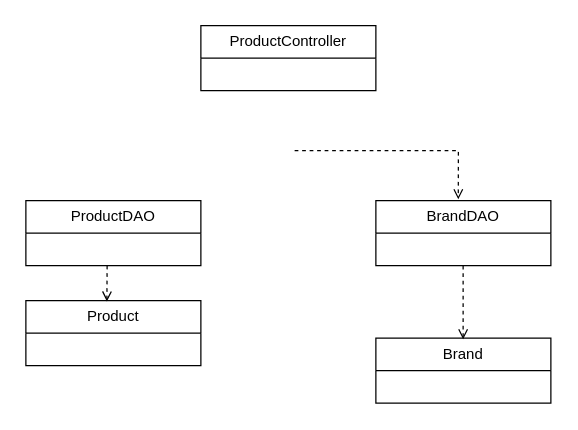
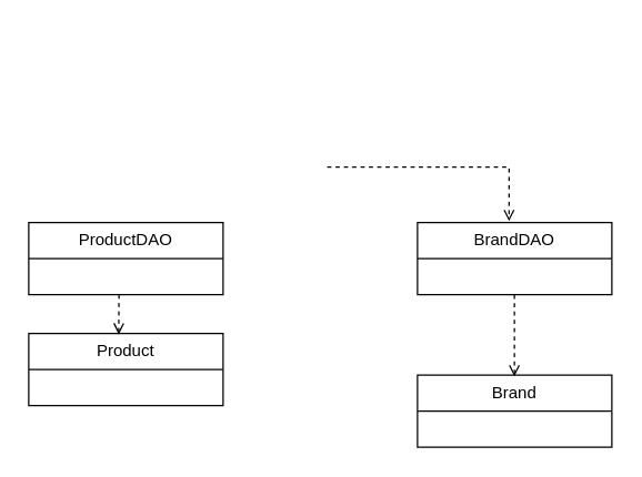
  <mxCell id="0" />
  <mxCell id="1" parent="0" />
- <mxCell id="2" value="ProductController" style="swimlane;fontStyle=0;childLayout=stackLayout;horizontal=1;startSize=26;fillColor=none;horizontalStack=0;resizeParent=1;resizeParentMax=0;resizeLast=0;collapsible=1;marginBottom=0;whiteSpace=wrap;html=1;" parent="1" vertex="1"><mxGeometry x="160" y="20" width="140" height="52" as="geometry" /></mxCell>
  <mxCell id="3" value="ProductDAO" style="swimlane;fontStyle=0;childLayout=stackLayout;horizontal=1;startSize=26;fillColor=none;horizontalStack=0;resizeParent=1;resizeParentMax=0;resizeLast=0;collapsible=1;marginBottom=0;whiteSpace=wrap;html=1;" vertex="1" parent="1"><mxGeometry x="20" y="160" width="140" height="52" as="geometry" /></mxCell>
  <mxCell id="4" value="BrandDAO" style="swimlane;fontStyle=0;childLayout=stackLayout;horizontal=1;startSize=26;fillColor=none;horizontalStack=0;resizeParent=1;resizeParentMax=0;resizeLast=0;collapsible=1;marginBottom=0;whiteSpace=wrap;html=1;" vertex="1" parent="1"><mxGeometry x="300" y="160" width="140" height="52" as="geometry" /></mxCell>
  <mxCell id="5" value="Product" style="swimlane;fontStyle=0;childLayout=stackLayout;horizontal=1;startSize=26;fillColor=none;horizontalStack=0;resizeParent=1;resizeParentMax=0;resizeLast=0;collapsible=1;marginBottom=0;whiteSpace=wrap;html=1;" vertex="1" parent="1"><mxGeometry x="20" y="240" width="140" height="52" as="geometry" /></mxCell>
  <mxCell id="6" value="Brand" style="swimlane;fontStyle=0;childLayout=stackLayout;horizontal=1;startSize=26;fillColor=none;horizontalStack=0;resizeParent=1;resizeParentMax=0;resizeLast=0;collapsible=1;marginBottom=0;whiteSpace=wrap;html=1;" vertex="1" parent="1"><mxGeometry x="300" y="270" width="140" height="52" as="geometry" /></mxCell>
  <mxCell id="7" value="" style="endArrow=open;html=1;rounded=0;entryX=0.471;entryY=-0.02;entryDx=0;entryDy=0;entryPerimeter=0;dashed=1;endFill=0;" edge="1" parent="1" target="4"><mxGeometry width="50" height="50" relative="1" as="geometry"><mxPoint x="235" y="120" as="sourcePoint" /><mxPoint x="96" y="167" as="targetPoint" /><Array as="points"><mxPoint x="366" y="120" /></Array></mxGeometry></mxCell>
  <mxCell id="8" value="" style="endArrow=open;html=1;rounded=0;entryX=0.463;entryY=0.014;entryDx=0;entryDy=0;entryPerimeter=0;dashed=1;endFill=0;" edge="1" parent="1" target="5"><mxGeometry width="50" height="50" relative="1" as="geometry"><mxPoint x="85" y="212" as="sourcePoint" /><mxPoint x="81.88" y="272.468" as="targetPoint" /><Array as="points" /></mxGeometry></mxCell>
  <mxCell id="9" value="" style="endArrow=open;html=1;rounded=0;entryX=0.463;entryY=0.014;entryDx=0;entryDy=0;entryPerimeter=0;dashed=1;endFill=0;" edge="1" parent="1"><mxGeometry width="50" height="50" relative="1" as="geometry"><mxPoint x="369.8" y="212" as="sourcePoint" /><mxPoint x="369.8" y="271" as="targetPoint" /><Array as="points" /></mxGeometry></mxCell>
